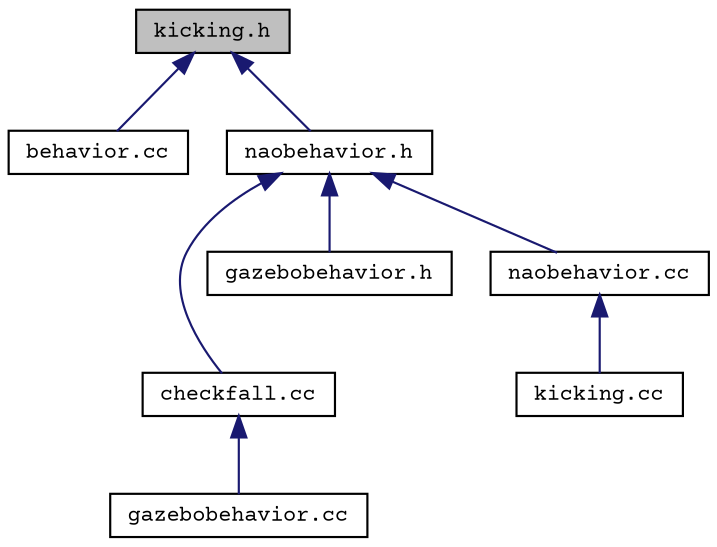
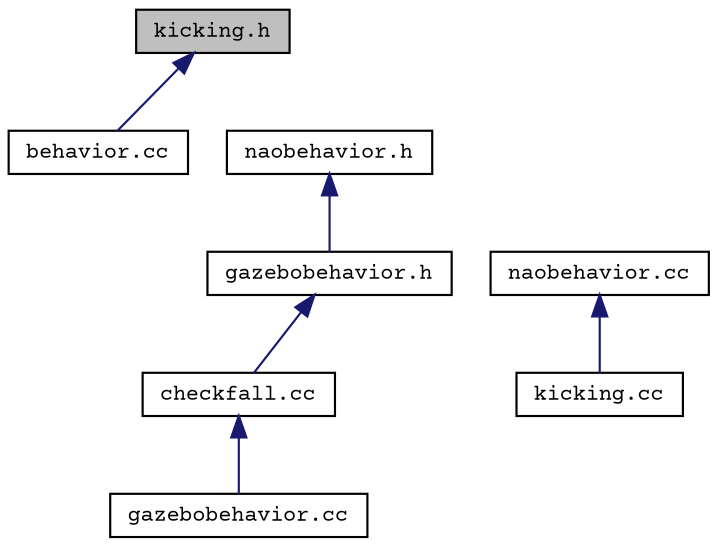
  digraph {
    fontname="Courier Prime"
    node [color=black fillcolor=white fontname="Courier Prime" fontsize=10 shape=record style=filled]
    edge [color=midnightblue dir=back fontname="Courier Prime" fontsize=10 labelfontname=Helvetica labelfontsize=10 style=solid]
    n1 [fillcolor=grey75 fontcolor=black height=0.2 label="kicking.h" width=0.4]
    n2 [height=0.2 label="behavior.cc" width=0.4]
    n3 [height=0.2 label="naobehavior.h" width=0.4]
    n4 [height=0.2 label="checkfall.cc" width=0.4]
    n5 [height=0.2 label="gazebobehavior.h" width=0.4]
    n6 [height=0.2 label="naobehavior.cc" width=0.4]
    n7 [height=0.2 label="gazebobehavior.cc" width=0.4]
    n8 [height=0.2 label="kicking.cc" width=0.4]
    n1 -> n2
-   n1 -> n3
-   n3 -> n4
+   n5 -> n4
    n3 -> n5
-   n3 -> n6
    n4 -> n7
    n6 -> n8
  }
